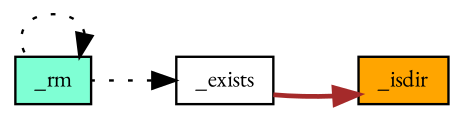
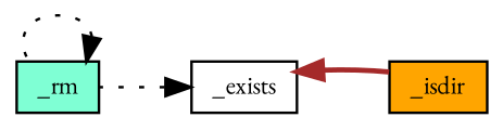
  digraph {
    fontname="EB Garamond"
    rankdir=RL
    node [color=black fontname="EB Garamond" fontsize=10 shape=record style=filled]
    edge [color=black dir=back fontname="EB Garamond" fontsize=10 labelfontname=Helvetica labelfontsize=10 style=dotted]
    n1 [fillcolor=orange fontcolor=black height=0.2 label=_isdir width=0.4]
    n2 [fillcolor=white height=0.2 label=_exists width=0.4]
    n3 [fillcolor=aquamarine height=0.2 label=_rm width=0.4]
-   n1 -> n2 [color=brown style=bold]
+   n2 -> n1 [color=brown style=bold]
    n2 -> n3
    n3 -> n3
  }
